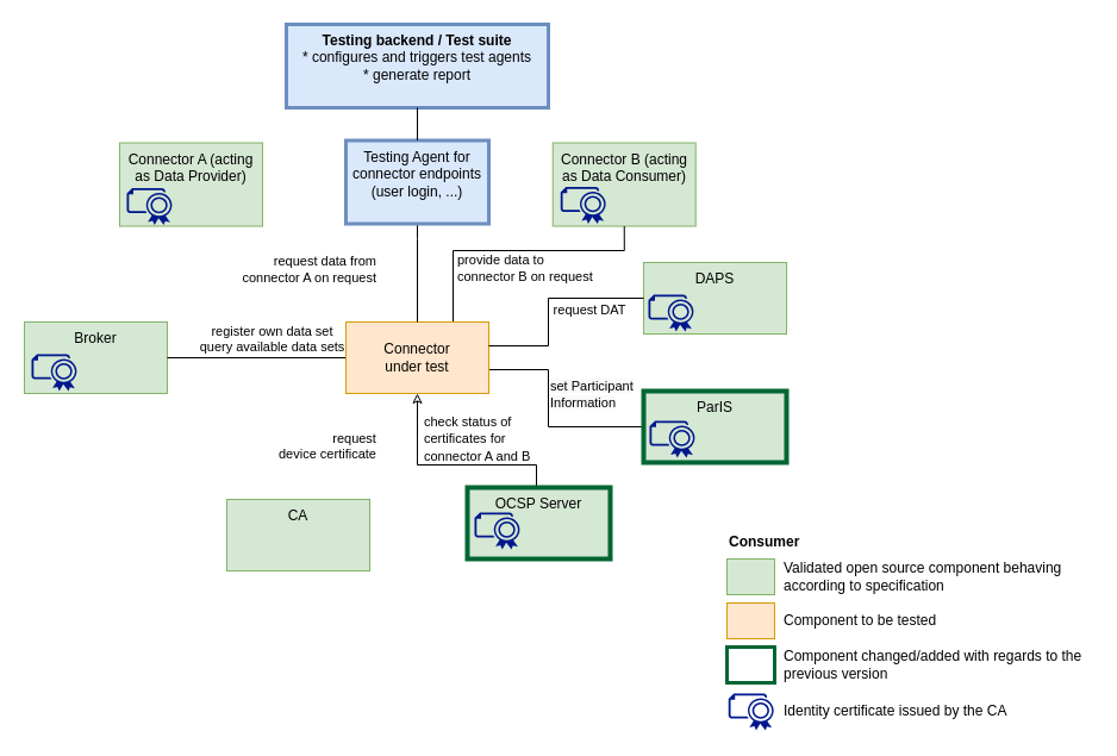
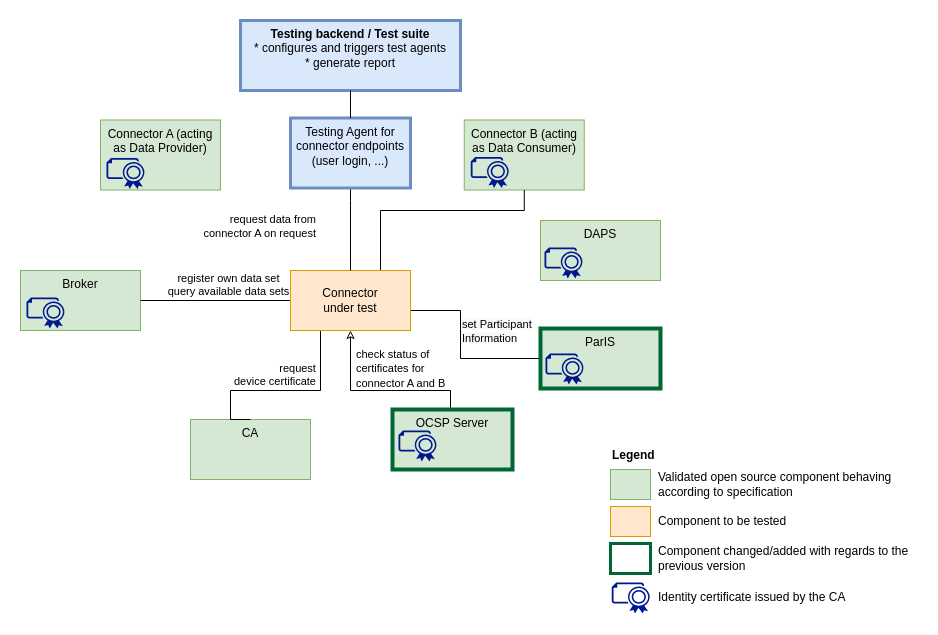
  <mxCell id="0" />
  <mxCell id="1" parent="0" />
  <mxCell id="2" value="CA" style="rounded=0;whiteSpace=wrap;html=1;fillColor=#d5e8d4;strokeColor=#82b366;verticalAlign=top;" parent="1" vertex="1"><mxGeometry x="190" y="419" width="120" height="60" as="geometry" /></mxCell>
  <mxCell id="3" value="Connector A (acting as Data Provider)" style="rounded=0;whiteSpace=wrap;html=1;fillColor=#d5e8d4;strokeColor=#82b366;verticalAlign=top;" parent="1" vertex="1"><mxGeometry x="100" y="119.5" width="120" height="70" as="geometry" /></mxCell>
  <mxCell id="4" value="Connector B (acting as Data Consumer)" style="rounded=0;whiteSpace=wrap;html=1;fillColor=#d5e8d4;strokeColor=#82b366;verticalAlign=top;" parent="1" vertex="1"><mxGeometry x="463.75" y="119.5" width="120" height="70" as="geometry" /></mxCell>
  <mxCell id="5" value="Broker" style="rounded=0;whiteSpace=wrap;html=1;fillColor=#d5e8d4;strokeColor=#82b366;verticalAlign=top;" parent="1" vertex="1"><mxGeometry x="20" y="270" width="120" height="60" as="geometry" /></mxCell>
  <mxCell id="6" value="register own data set&lt;br&gt;query available data sets" style="edgeStyle=orthogonalEdgeStyle;rounded=0;orthogonalLoop=1;jettySize=auto;html=1;endArrow=none;endFill=0;align=center;verticalAlign=bottom;labelBackgroundColor=none;exitX=0;exitY=0.25;exitDx=0;exitDy=0;" parent="1" source="10" target="5" edge="1"><mxGeometry x="-0.067" relative="1" as="geometry"><Array as="points"><mxPoint x="290" y="300" /></Array><mxPoint as="offset" /></mxGeometry></mxCell>
  <mxCell id="7" value="" style="edgeStyle=orthogonalEdgeStyle;rounded=0;orthogonalLoop=1;jettySize=auto;html=1;entryX=0.5;entryY=1;entryDx=0;entryDy=0;endArrow=none;endFill=0;align=left;exitX=0.75;exitY=0;exitDx=0;exitDy=0;" parent="1" source="10" target="4" edge="1"><mxGeometry x="-0.581" y="-10" relative="1" as="geometry"><Array as="points"><mxPoint x="380" y="210" /><mxPoint x="524" y="210" /></Array><mxPoint as="offset" /></mxGeometry></mxCell>
+ <mxCell id="8" value="" style="edgeStyle=orthogonalEdgeStyle;rounded=0;orthogonalLoop=1;jettySize=auto;html=1;entryX=0.5;entryY=0;entryDx=0;entryDy=0;endArrow=none;endFill=0;align=right;exitX=0.25;exitY=1;exitDx=0;exitDy=0;" parent="1" source="10" target="2" edge="1"><mxGeometry x="-0.658" y="-10" relative="1" as="geometry"><Array as="points"><mxPoint x="320" y="390" /><mxPoint x="230" y="390" /></Array><mxPoint as="offset" /></mxGeometry></mxCell>
  <mxCell id="9" style="edgeStyle=orthogonalEdgeStyle;rounded=0;orthogonalLoop=1;jettySize=auto;html=1;entryX=0;entryY=0.5;entryDx=0;entryDy=0;endArrow=none;endFill=0;" edge="1" parent="1" source="10" target="37"><mxGeometry relative="1" as="geometry"><Array as="points"><mxPoint x="460" y="310" /><mxPoint x="460" y="358" /></Array></mxGeometry></mxCell>
  <mxCell id="10" value="Connector&lt;br&gt;under test" style="rounded=0;whiteSpace=wrap;html=1;fillColor=#ffe6cc;strokeColor=#d79b00;" parent="1" vertex="1"><mxGeometry x="290" y="270" width="120" height="60" as="geometry" /></mxCell>
  <mxCell id="11" value="" style="rounded=0;whiteSpace=wrap;html=1;fillColor=#d5e8d4;strokeColor=#82b366;" parent="1" vertex="1"><mxGeometry x="610" y="469" width="40" height="30" as="geometry" /></mxCell>
  <mxCell id="12" value="Validated open source component behaving according to specification" style="text;html=1;strokeColor=none;fillColor=none;align=left;verticalAlign=middle;whiteSpace=wrap;rounded=0;" parent="1" vertex="1"><mxGeometry x="656" y="469" width="260" height="30" as="geometry" /></mxCell>
  <mxCell id="13" value="" style="rounded=0;whiteSpace=wrap;html=1;fillColor=#ffe6cc;strokeColor=#d79b00;" parent="1" vertex="1"><mxGeometry x="610" y="506" width="40" height="30" as="geometry" /></mxCell>
  <mxCell id="14" value="Component to be tested" style="text;html=1;strokeColor=none;fillColor=none;align=left;verticalAlign=middle;whiteSpace=wrap;rounded=0;" parent="1" vertex="1"><mxGeometry x="656" y="506" width="260" height="30" as="geometry" /></mxCell>
- <mxCell id="15" value="&lt;b&gt;Consumer&lt;/b&gt;" style="text;html=1;strokeColor=none;fillColor=none;align=left;verticalAlign=middle;whiteSpace=wrap;rounded=0;" parent="1" vertex="1"><mxGeometry x="610" y="440" width="260" height="30" as="geometry" /></mxCell>
+ <mxCell id="15" value="&lt;b&gt;Legend&lt;/b&gt;" style="text;html=1;strokeColor=none;fillColor=none;align=left;verticalAlign=middle;whiteSpace=wrap;rounded=0;" parent="1" vertex="1"><mxGeometry x="610" y="440" width="260" height="30" as="geometry" /></mxCell>
  <mxCell id="16" value="" style="aspect=fixed;pointerEvents=1;shadow=0;dashed=0;html=1;strokeColor=none;labelPosition=center;verticalLabelPosition=bottom;verticalAlign=top;align=center;fillColor=#00188D;shape=mxgraph.azure.certificate" parent="1" vertex="1"><mxGeometry x="106" y="157.5" width="38.75" height="31" as="geometry" /></mxCell>
  <mxCell id="17" value="" style="aspect=fixed;pointerEvents=1;shadow=0;dashed=0;html=1;strokeColor=none;labelPosition=center;verticalLabelPosition=bottom;verticalAlign=top;align=center;fillColor=#00188D;shape=mxgraph.azure.certificate" parent="1" vertex="1"><mxGeometry x="470.25" y="156.5" width="38.75" height="31" as="geometry" /></mxCell>
  <mxCell id="18" value="" style="aspect=fixed;pointerEvents=1;shadow=0;dashed=0;html=1;strokeColor=none;labelPosition=center;verticalLabelPosition=bottom;verticalAlign=top;align=center;fillColor=#00188D;shape=mxgraph.azure.certificate" parent="1" vertex="1"><mxGeometry x="26" y="297" width="38.75" height="31" as="geometry" /></mxCell>
  <mxCell id="19" value="" style="aspect=fixed;pointerEvents=1;shadow=0;dashed=0;html=1;strokeColor=none;labelPosition=center;verticalLabelPosition=bottom;verticalAlign=top;align=center;fillColor=#00188D;shape=mxgraph.azure.certificate" parent="1" vertex="1"><mxGeometry x="611.25" y="582" width="38.75" height="31" as="geometry" /></mxCell>
  <mxCell id="20" value="Identity certificate issued by the CA" style="text;html=1;strokeColor=none;fillColor=none;align=left;verticalAlign=middle;whiteSpace=wrap;rounded=0;" parent="1" vertex="1"><mxGeometry x="656" y="582" width="260" height="30" as="geometry" /></mxCell>
  <mxCell id="21" style="edgeStyle=orthogonalEdgeStyle;rounded=0;orthogonalLoop=1;jettySize=auto;html=1;endArrow=classic;endFill=0;" parent="1" source="22" target="10" edge="1"><mxGeometry relative="1" as="geometry"><Array as="points"><mxPoint x="450" y="390" /><mxPoint x="350" y="390" /></Array></mxGeometry></mxCell>
  <mxCell id="22" value="OCSP Server" style="rounded=0;whiteSpace=wrap;html=1;fillColor=#d5e8d4;verticalAlign=top;strokeColor=#006633;strokeWidth=4;" parent="1" vertex="1"><mxGeometry x="392" y="409" width="120" height="60" as="geometry" /></mxCell>
  <mxCell id="23" value="&lt;span style=&quot;color: rgb(0, 0, 0); font-family: helvetica; font-size: 11px; font-style: normal; font-weight: 400; letter-spacing: normal; text-indent: 0px; text-transform: none; word-spacing: 0px; background-color: rgb(255, 255, 255); display: inline; float: none;&quot;&gt;request data from&lt;/span&gt;&lt;br style=&quot;color: rgb(0, 0, 0); font-family: helvetica; font-size: 11px; font-style: normal; font-weight: 400; letter-spacing: normal; text-indent: 0px; text-transform: none; word-spacing: 0px;&quot;&gt;&lt;span style=&quot;color: rgb(0, 0, 0); font-family: helvetica; font-size: 11px; font-style: normal; font-weight: 400; letter-spacing: normal; text-indent: 0px; text-transform: none; word-spacing: 0px; background-color: rgb(255, 255, 255); display: inline; float: none;&quot;&gt;connector A on request&lt;/span&gt;" style="text;whiteSpace=wrap;html=1;align=right;" parent="1" vertex="1"><mxGeometry x="177.75" y="205" width="140" height="40" as="geometry" /></mxCell>
  <mxCell id="24" value="" style="aspect=fixed;pointerEvents=1;shadow=0;dashed=0;html=1;strokeColor=none;labelPosition=center;verticalLabelPosition=bottom;verticalAlign=top;align=center;fillColor=#00188D;shape=mxgraph.azure.certificate" parent="1" vertex="1"><mxGeometry x="398" y="430" width="38.75" height="31" as="geometry" /></mxCell>
- <mxCell id="25" value="&lt;meta charset=&quot;utf-8&quot;&gt;&lt;span style=&quot;color: rgb(0, 0, 0); font-family: helvetica; font-size: 11px; font-style: normal; font-weight: 400; letter-spacing: normal; text-align: left; text-indent: 0px; text-transform: none; word-spacing: 0px; background-color: rgb(255, 255, 255); display: inline; float: none;&quot;&gt;provide data to&lt;/span&gt;&lt;br style=&quot;color: rgb(0, 0, 0); font-family: helvetica; font-size: 11px; font-style: normal; font-weight: 400; letter-spacing: normal; text-align: left; text-indent: 0px; text-transform: none; word-spacing: 0px;&quot;&gt;&lt;span style=&quot;color: rgb(0, 0, 0); font-family: helvetica; font-size: 11px; font-style: normal; font-weight: 400; letter-spacing: normal; text-align: left; text-indent: 0px; text-transform: none; word-spacing: 0px; background-color: rgb(255, 255, 255); display: inline; float: none;&quot;&gt;connector B on request&lt;/span&gt;" style="text;whiteSpace=wrap;html=1;" parent="1" vertex="1"><mxGeometry x="382" y="204" width="140" height="40" as="geometry" /></mxCell>
  <mxCell id="26" value="&lt;meta charset=&quot;utf-8&quot;&gt;&lt;div style=&quot;color: rgb(0, 0, 0); font-family: helvetica; font-size: 11px; font-style: normal; font-weight: 400; letter-spacing: normal; text-align: right; text-indent: 0px; text-transform: none; word-spacing: 0px;&quot;&gt;request&lt;/div&gt;&lt;div style=&quot;color: rgb(0, 0, 0); font-family: helvetica; font-size: 11px; font-style: normal; font-weight: 400; letter-spacing: normal; text-align: right; text-indent: 0px; text-transform: none; word-spacing: 0px;&quot;&gt;device&amp;nbsp;certificate&lt;/div&gt;" style="text;whiteSpace=wrap;html=1;" parent="1" vertex="1"><mxGeometry x="232" y="355" width="110" height="40" as="geometry" /></mxCell>
  <mxCell id="27" value="DAPS" style="rounded=0;whiteSpace=wrap;html=1;fillColor=#d5e8d4;strokeColor=#82b366;verticalAlign=top;" parent="1" vertex="1"><mxGeometry x="540" y="220" width="120" height="60" as="geometry" /></mxCell>
  <mxCell id="28" value="" style="aspect=fixed;pointerEvents=1;shadow=0;dashed=0;html=1;strokeColor=none;labelPosition=center;verticalLabelPosition=bottom;verticalAlign=top;align=center;fillColor=#00188D;shape=mxgraph.azure.certificate" parent="1" vertex="1"><mxGeometry x="544" y="247" width="38.75" height="31" as="geometry" /></mxCell>
- <mxCell id="29" value="&amp;nbsp; &amp;nbsp;request DAT" style="edgeStyle=orthogonalEdgeStyle;rounded=0;orthogonalLoop=1;jettySize=auto;html=1;endArrow=none;endFill=0;align=center;verticalAlign=middle;labelBackgroundColor=none;entryX=0;entryY=0.5;entryDx=0;entryDy=0;" parent="1" source="10" target="27" edge="1"><mxGeometry x="0.412" y="-10" relative="1" as="geometry"><mxPoint x="410" y="312.5" as="sourcePoint" /><mxPoint x="615" y="340" as="targetPoint" /><mxPoint as="offset" /><Array as="points"><mxPoint x="460" y="290" /><mxPoint x="460" y="250" /></Array></mxGeometry></mxCell>
  <mxCell id="30" value="" style="rounded=0;whiteSpace=wrap;html=1;strokeWidth=3;fillColor=none;strokeColor=#006633;" parent="1" vertex="1"><mxGeometry x="610" y="543" width="40" height="30" as="geometry" /></mxCell>
  <mxCell id="31" value="Component changed/added with regards to the previous version" style="text;html=1;strokeColor=none;fillColor=none;align=left;verticalAlign=middle;whiteSpace=wrap;rounded=0;" parent="1" vertex="1"><mxGeometry x="656" y="543" width="260" height="30" as="geometry" /></mxCell>
  <mxCell id="32" value="&lt;span style=&quot;color: rgb(0 , 0 , 0) ; font-family: &amp;#34;helvetica&amp;#34; ; font-size: 11px ; font-style: normal ; font-weight: 400 ; letter-spacing: normal ; text-align: left ; text-indent: 0px ; text-transform: none ; word-spacing: 0px ; background-color: rgb(255 , 255 , 255) ; display: inline ; float: none&quot;&gt;check status of&lt;/span&gt;&lt;br style=&quot;color: rgb(0 , 0 , 0) ; font-family: &amp;#34;helvetica&amp;#34; ; font-size: 11px ; font-style: normal ; font-weight: 400 ; letter-spacing: normal ; text-align: left ; text-indent: 0px ; text-transform: none ; word-spacing: 0px&quot;&gt;&lt;span style=&quot;color: rgb(0 , 0 , 0) ; font-family: &amp;#34;helvetica&amp;#34; ; font-size: 11px ; font-style: normal ; font-weight: 400 ; letter-spacing: normal ; text-align: left ; text-indent: 0px ; text-transform: none ; word-spacing: 0px ; background-color: rgb(255 , 255 , 255) ; display: inline ; float: none&quot;&gt;certificates for &lt;br&gt;connector A and B&lt;/span&gt;" style="text;whiteSpace=wrap;html=1;" parent="1" vertex="1"><mxGeometry x="353.75" y="340" width="110" height="40" as="geometry" /></mxCell>
  <mxCell id="33" style="edgeStyle=orthogonalEdgeStyle;rounded=0;orthogonalLoop=1;jettySize=auto;html=1;entryX=0.5;entryY=0;entryDx=0;entryDy=0;endArrow=none;endFill=0;startArrow=none;" parent="1" source="35" target="10" edge="1"><mxGeometry relative="1" as="geometry"><Array as="points"><mxPoint x="350" y="200" /><mxPoint x="350" y="200" /></Array></mxGeometry></mxCell>
  <mxCell id="34" value="&lt;b&gt;Testing backend / Test suite&lt;/b&gt;&lt;br&gt;* configures and triggers test agents&lt;br&gt;* generate report" style="rounded=0;whiteSpace=wrap;html=1;fillColor=#dae8fc;strokeColor=#6c8ebf;verticalAlign=top;strokeWidth=3;" parent="1" vertex="1"><mxGeometry x="240" y="20" width="220" height="70" as="geometry" /></mxCell>
  <mxCell id="35" value="Testing Agent for connector endpoints (user login, ...)" style="rounded=0;whiteSpace=wrap;html=1;fillColor=#dae8fc;strokeColor=#6c8ebf;verticalAlign=top;strokeWidth=3;" parent="1" vertex="1"><mxGeometry x="290" y="117.5" width="120" height="70" as="geometry" /></mxCell>
  <mxCell id="36" value="" style="edgeStyle=orthogonalEdgeStyle;rounded=0;orthogonalLoop=1;jettySize=auto;html=1;entryX=0.5;entryY=0;entryDx=0;entryDy=0;endArrow=none;endFill=0;" parent="1" source="34" target="35" edge="1"><mxGeometry relative="1" as="geometry"><Array as="points" /><mxPoint x="350" y="70" as="sourcePoint" /><mxPoint x="350" y="270" as="targetPoint" /></mxGeometry></mxCell>
  <mxCell id="37" value="ParIS" style="rounded=0;whiteSpace=wrap;html=1;fillColor=#d5e8d4;verticalAlign=top;strokeColor=#006633;strokeWidth=4;" vertex="1" parent="1"><mxGeometry x="540" y="328" width="120" height="60" as="geometry" /></mxCell>
  <mxCell id="38" value="" style="aspect=fixed;pointerEvents=1;shadow=0;dashed=0;html=1;strokeColor=none;labelPosition=center;verticalLabelPosition=bottom;verticalAlign=top;align=center;fillColor=#00188D;shape=mxgraph.azure.certificate" vertex="1" parent="1"><mxGeometry x="545" y="353" width="38.75" height="31" as="geometry" /></mxCell>
  <mxCell id="39" value="&lt;span style=&quot;color: rgb(0 , 0 , 0) ; font-family: &amp;#34;helvetica&amp;#34; ; font-size: 11px ; font-style: normal ; font-weight: 400 ; letter-spacing: normal ; text-align: center ; text-indent: 0px ; text-transform: none ; word-spacing: 0px ; background-color: rgb(248 , 249 , 250) ; display: inline ; float: none&quot;&gt;set Participant Information&lt;/span&gt;" style="text;whiteSpace=wrap;html=1;" vertex="1" parent="1"><mxGeometry x="460" y="310" width="90" height="30" as="geometry" /></mxCell>
